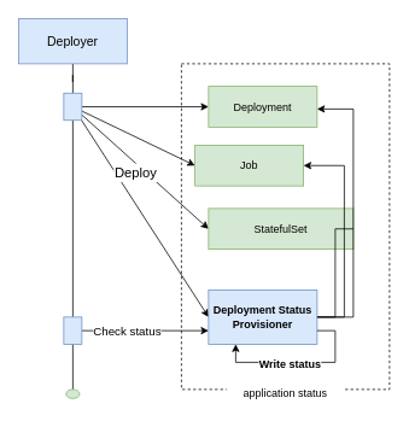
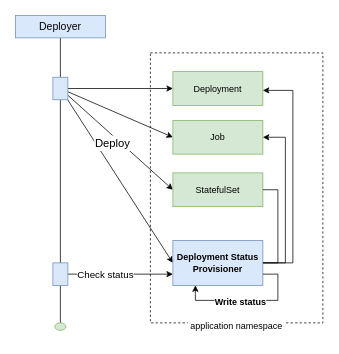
  <mxCell id="0" />
  <mxCell id="1" parent="0" />
  <mxCell id="2" value="" style="rounded=0;whiteSpace=wrap;html=1;fillColor=none;dashed=1;" vertex="1" parent="1"><mxGeometry x="200" y="70" width="230" height="360" as="geometry" /></mxCell>
  <mxCell id="3" value="" style="edgeStyle=orthogonalEdgeStyle;rounded=0;orthogonalLoop=1;jettySize=auto;html=1;endArrow=none;endFill=0;" edge="1" parent="1" source="4" target="10"><mxGeometry relative="1" as="geometry" /></mxCell>
- <mxCell id="4" value="&lt;font style=&quot;font-size: 14px;&quot;&gt;Deployer&lt;/font&gt;" style="rounded=0;whiteSpace=wrap;html=1;fillColor=#dae8fc;strokeColor=#6c8ebf;" vertex="1" parent="1"><mxGeometry x="20" y="20" width="120" height="50" as="geometry" /></mxCell>
+ <mxCell id="4" value="&lt;font style=&quot;font-size: 14px;&quot;&gt;Deployer&lt;/font&gt;" style="rounded=0;whiteSpace=wrap;html=1;fillColor=#dae8fc;strokeColor=#6c8ebf;" vertex="1" parent="1"><mxGeometry x="20" y="20" width="120" height="30" as="geometry" /></mxCell>
  <mxCell id="5" style="rounded=0;orthogonalLoop=1;jettySize=auto;html=1;entryX=0;entryY=0.5;entryDx=0;entryDy=0;" edge="1" parent="1" source="10" target="11"><mxGeometry relative="1" as="geometry" /></mxCell>
  <mxCell id="6" style="rounded=0;orthogonalLoop=1;jettySize=auto;html=1;entryX=0;entryY=0.5;entryDx=0;entryDy=0;" edge="1" parent="1" source="10" target="12"><mxGeometry relative="1" as="geometry" /></mxCell>
  <mxCell id="7" style="rounded=0;orthogonalLoop=1;jettySize=auto;html=1;entryX=0;entryY=0.5;entryDx=0;entryDy=0;" edge="1" parent="1" source="10" target="13"><mxGeometry relative="1" as="geometry" /></mxCell>
  <mxCell id="8" style="rounded=0;orthogonalLoop=1;jettySize=auto;html=1;entryX=0;entryY=0.5;entryDx=0;entryDy=0;" edge="1" parent="1" source="10" target="16"><mxGeometry relative="1" as="geometry" /></mxCell>
  <mxCell id="9" value="" style="edgeStyle=orthogonalEdgeStyle;rounded=0;orthogonalLoop=1;jettySize=auto;html=1;endArrow=none;endFill=0;" edge="1" parent="1" source="10" target="21"><mxGeometry relative="1" as="geometry" /></mxCell>
  <mxCell id="10" value="" style="rounded=0;whiteSpace=wrap;html=1;fillColor=#dae8fc;strokeColor=#6c8ebf;" vertex="1" parent="1"><mxGeometry x="70" y="102.5" width="20" height="30" as="geometry" /></mxCell>
  <mxCell id="11" value="Deployment" style="rounded=0;whiteSpace=wrap;html=1;fillColor=#d5e8d4;strokeColor=#82b366;" vertex="1" parent="1"><mxGeometry x="230" y="95" width="120" height="45" as="geometry" /></mxCell>
- <mxCell id="12" value="Job" style="rounded=0;whiteSpace=wrap;html=1;fillColor=#d5e8d4;strokeColor=#82b366;" vertex="1" parent="1"><mxGeometry x="215" y="160" width="120" height="45" as="geometry" /></mxCell>
- <mxCell id="13" value="StatefulSet" style="rounded=0;whiteSpace=wrap;html=1;fillColor=#d5e8d4;strokeColor=#82b366;" vertex="1" parent="1"><mxGeometry x="230" y="230" width="160" height="45" as="geometry" /></mxCell>
+ <mxCell id="12" value="Job" style="rounded=0;whiteSpace=wrap;html=1;fillColor=#d5e8d4;strokeColor=#82b366;" vertex="1" parent="1"><mxGeometry x="230" y="160" width="120" height="45" as="geometry" /></mxCell>
+ <mxCell id="13" value="StatefulSet" style="rounded=0;whiteSpace=wrap;html=1;fillColor=#d5e8d4;strokeColor=#82b366;" vertex="1" parent="1"><mxGeometry x="230" y="230" width="120" height="45" as="geometry" /></mxCell>
  <mxCell id="14" style="edgeStyle=orthogonalEdgeStyle;rounded=0;orthogonalLoop=1;jettySize=auto;html=1;entryX=1;entryY=0.5;entryDx=0;entryDy=0;endArrow=none;" edge="1" parent="1" source="16" target="13"><mxGeometry relative="1" as="geometry"><Array as="points"><mxPoint x="370" y="350" /><mxPoint x="370" y="253" /></Array></mxGeometry></mxCell>
  <mxCell id="15" style="edgeStyle=orthogonalEdgeStyle;rounded=0;orthogonalLoop=1;jettySize=auto;html=1;entryX=1;entryY=0.5;entryDx=0;entryDy=0;" edge="1" parent="1" target="12"><mxGeometry relative="1" as="geometry"><mxPoint x="330" y="350" as="sourcePoint" /><mxPoint x="330" y="182.5" as="targetPoint" /><Array as="points"><mxPoint x="380" y="350" /><mxPoint x="380" y="183" /></Array></mxGeometry></mxCell>
  <mxCell id="16" value="Deployment Status Provisioner" style="rounded=0;whiteSpace=wrap;html=1;fillColor=#dae8fc;strokeColor=#6c8ebf;fontStyle=1" vertex="1" parent="1"><mxGeometry x="230" y="320" width="120" height="60" as="geometry" /></mxCell>
  <mxCell id="17" style="edgeStyle=orthogonalEdgeStyle;rounded=0;orthogonalLoop=1;jettySize=auto;html=1;entryX=1;entryY=0.5;entryDx=0;entryDy=0;exitX=1;exitY=0.5;exitDx=0;exitDy=0;" edge="1" parent="1" source="16"><mxGeometry relative="1" as="geometry"><mxPoint x="330" y="287" as="sourcePoint" /><mxPoint x="350" y="120" as="targetPoint" /><Array as="points"><mxPoint x="390" y="350" /><mxPoint x="390" y="120" /></Array></mxGeometry></mxCell>
  <mxCell id="18" value="Deploy" style="text;html=1;strokeColor=none;fillColor=none;align=center;verticalAlign=middle;whiteSpace=wrap;rounded=0;labelBorderColor=#FFFFFF;labelBackgroundColor=#FFFFFF;fontSize=15;" vertex="1" parent="1"><mxGeometry x="110" y="175" width="80" height="30" as="geometry" /></mxCell>
  <mxCell id="19" value="Check status" style="edgeStyle=orthogonalEdgeStyle;rounded=0;orthogonalLoop=1;jettySize=auto;html=1;entryX=0;entryY=0.5;entryDx=0;entryDy=0;fontSize=13;" edge="1" parent="1"><mxGeometry x="-0.286" relative="1" as="geometry"><mxPoint x="90" y="365" as="sourcePoint" /><mxPoint x="230" y="365" as="targetPoint" /><Array as="points"><mxPoint x="150" y="365" /><mxPoint x="150" y="365" /></Array><mxPoint as="offset" /></mxGeometry></mxCell>
  <mxCell id="20" value="" style="edgeStyle=orthogonalEdgeStyle;rounded=0;orthogonalLoop=1;jettySize=auto;html=1;endArrow=none;endFill=0;" edge="1" parent="1" source="21" target="25"><mxGeometry relative="1" as="geometry" /></mxCell>
  <mxCell id="21" value="" style="rounded=0;whiteSpace=wrap;html=1;fillColor=#dae8fc;strokeColor=#6c8ebf;" vertex="1" parent="1"><mxGeometry x="70" y="350" width="20" height="30" as="geometry" /></mxCell>
  <mxCell id="22" style="edgeStyle=orthogonalEdgeStyle;rounded=0;orthogonalLoop=1;jettySize=auto;html=1;entryX=0.25;entryY=1;entryDx=0;entryDy=0;exitX=1;exitY=0.75;exitDx=0;exitDy=0;" edge="1" parent="1" source="16" target="16"><mxGeometry relative="1" as="geometry" /></mxCell>
  <mxCell id="23" value="Write status" style="edgeLabel;html=1;align=center;verticalAlign=middle;resizable=0;points=[];fontSize=12;fontStyle=1" vertex="1" connectable="0" parent="22"><mxGeometry x="-0.097" y="1" relative="1" as="geometry"><mxPoint x="-22" as="offset" /></mxGeometry></mxCell>
- <mxCell id="24" value="application status" style="text;html=1;strokeColor=none;fillColor=default;align=center;verticalAlign=middle;whiteSpace=wrap;rounded=0;" vertex="1" parent="1"><mxGeometry x="250" y="420" width="130" height="30" as="geometry" /></mxCell>
+ <mxCell id="24" value="application namespace" style="text;html=1;strokeColor=none;fillColor=default;align=center;verticalAlign=middle;whiteSpace=wrap;rounded=0;" vertex="1" parent="1"><mxGeometry x="250" y="420" width="130" height="30" as="geometry" /></mxCell>
  <mxCell id="25" value="" style="ellipse;whiteSpace=wrap;html=1;fillColor=#d5e8d4;strokeColor=#82b366;rounded=0;" vertex="1" parent="1"><mxGeometry x="72.5" y="430" width="15" height="10" as="geometry" /></mxCell>
